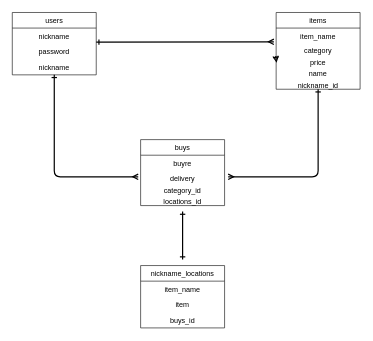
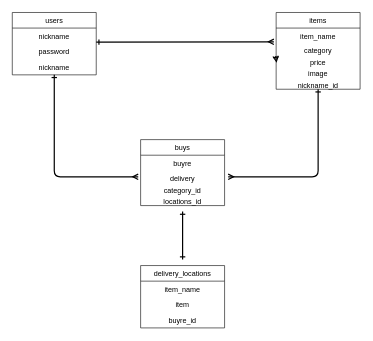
  <mxCell id="0" />
  <mxCell id="1" parent="0" />
  <mxCell id="2" style="edgeStyle=none;html=1;entryX=-0.027;entryY=0.954;entryDx=0;entryDy=0;fontFamily=Helvetica;strokeColor=default;endArrow=ERmany;endFill=0;strokeWidth=2;targetPerimeterSpacing=0;startArrow=ERone;startFill=0;entryPerimeter=0;" parent="1" target="10" edge="1"><mxGeometry relative="1" as="geometry"><mxPoint x="160" y="69.5" as="sourcePoint" /><mxPoint x="380" y="69.5" as="targetPoint" /><Array as="points" /></mxGeometry></mxCell>
  <mxCell id="3" style="edgeStyle=none;html=1;fontSize=20;startArrow=ERone;startFill=0;endArrow=ERmany;endFill=0;targetPerimeterSpacing=0;strokeColor=default;strokeWidth=2;" edge="1" parent="1" source="4"><mxGeometry relative="1" as="geometry"><mxPoint x="230" y="294" as="targetPoint" /><Array as="points"><mxPoint x="90" y="294" /></Array></mxGeometry></mxCell>
  <mxCell id="4" value="users" style="swimlane;fontStyle=0;childLayout=stackLayout;horizontal=1;startSize=26;fillColor=none;horizontalStack=0;resizeParent=1;resizeParentMax=0;resizeLast=0;collapsible=1;marginBottom=0;" vertex="1" parent="1"><mxGeometry x="20" y="20" width="140" height="104" as="geometry"><mxRectangle x="130" y="178" width="60" height="26" as="alternateBounds" /></mxGeometry></mxCell>
  <mxCell id="5" value="nickname" style="text;strokeColor=none;fillColor=none;align=center;verticalAlign=top;spacingLeft=4;spacingRight=4;overflow=hidden;rotatable=0;points=[[0,0.5],[1,0.5]];portConstraint=eastwest;" vertex="1" parent="4"><mxGeometry y="26" width="140" height="26" as="geometry" /></mxCell>
  <mxCell id="6" value="password" style="text;strokeColor=none;fillColor=none;align=center;verticalAlign=top;spacingLeft=4;spacingRight=4;overflow=hidden;rotatable=0;points=[[0,0.5],[1,0.5]];portConstraint=eastwest;" vertex="1" parent="4"><mxGeometry y="52" width="140" height="26" as="geometry" /></mxCell>
  <mxCell id="7" value="nickname" style="text;strokeColor=none;fillColor=none;align=center;verticalAlign=top;spacingLeft=4;spacingRight=4;overflow=hidden;rotatable=0;points=[[0,0.5],[1,0.5]];portConstraint=eastwest;" vertex="1" parent="4"><mxGeometry y="78" width="140" height="26" as="geometry" /></mxCell>
  <mxCell id="8" style="edgeStyle=none;html=1;fontSize=20;startArrow=ERone;startFill=0;endArrow=ERmany;endFill=0;targetPerimeterSpacing=0;strokeColor=default;strokeWidth=2;" edge="1" parent="1" source="9"><mxGeometry relative="1" as="geometry"><mxPoint x="380" y="294" as="targetPoint" /><Array as="points"><mxPoint x="530" y="294" /></Array></mxGeometry></mxCell>
  <mxCell id="9" value="items" style="swimlane;fontStyle=0;childLayout=stackLayout;horizontal=1;startSize=26;fillColor=none;horizontalStack=0;resizeParent=1;resizeParentMax=0;resizeLast=0;collapsible=1;marginBottom=0;align=center;" vertex="1" parent="1"><mxGeometry x="460" y="20" width="140" height="128" as="geometry" /></mxCell>
  <mxCell id="10" value="item_name" style="text;strokeColor=none;fillColor=none;align=center;verticalAlign=top;spacingLeft=4;spacingRight=4;overflow=hidden;rotatable=0;points=[[0,0.5],[1,0.5]];portConstraint=eastwest;" vertex="1" parent="9"><mxGeometry y="26" width="140" height="24" as="geometry" /></mxCell>
  <mxCell id="11" value="category" style="text;strokeColor=none;fillColor=none;align=center;verticalAlign=top;spacingLeft=4;spacingRight=4;overflow=hidden;rotatable=0;points=[[0,0.5],[1,0.5]];portConstraint=eastwest;" vertex="1" parent="9"><mxGeometry y="50" width="140" height="20" as="geometry" /></mxCell>
  <mxCell id="12" value="price" style="text;strokeColor=none;fillColor=none;align=center;verticalAlign=top;spacingLeft=4;spacingRight=4;overflow=hidden;rotatable=0;points=[[0,0.5],[1,0.5]];portConstraint=eastwest;" vertex="1" parent="9"><mxGeometry y="70" width="140" height="18" as="geometry" /></mxCell>
- <mxCell id="13" value="name" style="text;strokeColor=none;fillColor=none;align=center;verticalAlign=top;spacingLeft=4;spacingRight=4;overflow=hidden;rotatable=0;points=[[0,0.5],[1,0.5]];portConstraint=eastwest;" vertex="1" parent="9"><mxGeometry y="88" width="140" height="20" as="geometry" /></mxCell>
+ <mxCell id="13" value="image" style="text;strokeColor=none;fillColor=none;align=center;verticalAlign=top;spacingLeft=4;spacingRight=4;overflow=hidden;rotatable=0;points=[[0,0.5],[1,0.5]];portConstraint=eastwest;" vertex="1" parent="9"><mxGeometry y="88" width="140" height="20" as="geometry" /></mxCell>
  <mxCell id="14" value="nickname_id" style="text;strokeColor=none;fillColor=none;align=center;verticalAlign=top;spacingLeft=4;spacingRight=4;overflow=hidden;rotatable=0;points=[[0,0.5],[1,0.5]];portConstraint=eastwest;" vertex="1" parent="9"><mxGeometry y="108" width="140" height="20" as="geometry" /></mxCell>
  <mxCell id="15" style="edgeStyle=none;html=1;exitX=0;exitY=0.5;exitDx=0;exitDy=0;entryX=-0.006;entryY=0.156;entryDx=0;entryDy=0;entryPerimeter=0;fontSize=20;startArrow=ERone;startFill=0;endArrow=ERmany;endFill=0;targetPerimeterSpacing=0;strokeColor=default;strokeWidth=2;" edge="1" parent="9" source="12" target="12"><mxGeometry relative="1" as="geometry" /></mxCell>
  <mxCell id="16" style="edgeStyle=none;html=1;fontSize=20;startArrow=ERone;startFill=0;endArrow=ERone;endFill=0;targetPerimeterSpacing=0;strokeColor=default;strokeWidth=2;" edge="1" parent="1"><mxGeometry relative="1" as="geometry"><mxPoint x="304" y="432" as="targetPoint" /><mxPoint x="304" y="352" as="sourcePoint" /></mxGeometry></mxCell>
  <mxCell id="17" value="buys" style="swimlane;fontStyle=0;childLayout=stackLayout;horizontal=1;startSize=26;fillColor=none;horizontalStack=0;resizeParent=1;resizeParentMax=0;resizeLast=0;collapsible=1;marginBottom=0;align=center;" vertex="1" parent="1"><mxGeometry x="234" y="232" width="140" height="110" as="geometry" /></mxCell>
  <mxCell id="18" value="buyre" style="text;strokeColor=none;fillColor=none;align=center;verticalAlign=top;spacingLeft=4;spacingRight=4;overflow=hidden;rotatable=0;points=[[0,0.5],[1,0.5]];portConstraint=eastwest;" vertex="1" parent="17"><mxGeometry y="26" width="140" height="26" as="geometry" /></mxCell>
  <mxCell id="19" value="delivery" style="text;strokeColor=none;fillColor=none;align=center;verticalAlign=top;spacingLeft=4;spacingRight=4;overflow=hidden;rotatable=0;points=[[0,0.5],[1,0.5]];portConstraint=eastwest;" vertex="1" parent="17"><mxGeometry y="52" width="140" height="20" as="geometry" /></mxCell>
  <mxCell id="20" value="category_id" style="text;strokeColor=none;fillColor=none;align=center;verticalAlign=top;spacingLeft=4;spacingRight=4;overflow=hidden;rotatable=0;points=[[0,0.5],[1,0.5]];portConstraint=eastwest;" vertex="1" parent="17"><mxGeometry y="72" width="140" height="18" as="geometry" /></mxCell>
  <mxCell id="21" value="locations_id" style="text;strokeColor=none;fillColor=none;align=center;verticalAlign=top;spacingLeft=4;spacingRight=4;overflow=hidden;rotatable=0;points=[[0,0.5],[1,0.5]];portConstraint=eastwest;" vertex="1" parent="17"><mxGeometry y="90" width="140" height="20" as="geometry" /></mxCell>
- <mxCell id="22" value="nickname_locations" style="swimlane;fontStyle=0;childLayout=stackLayout;horizontal=1;startSize=26;fillColor=none;horizontalStack=0;resizeParent=1;resizeParentMax=0;resizeLast=0;collapsible=1;marginBottom=0;" vertex="1" parent="1"><mxGeometry x="234" y="442" width="140" height="104" as="geometry"><mxRectangle x="130" y="178" width="60" height="26" as="alternateBounds" /></mxGeometry></mxCell>
+ <mxCell id="22" value="delivery_locations" style="swimlane;fontStyle=0;childLayout=stackLayout;horizontal=1;startSize=26;fillColor=none;horizontalStack=0;resizeParent=1;resizeParentMax=0;resizeLast=0;collapsible=1;marginBottom=0;" vertex="1" parent="1"><mxGeometry x="234" y="442" width="140" height="104" as="geometry"><mxRectangle x="130" y="178" width="60" height="26" as="alternateBounds" /></mxGeometry></mxCell>
  <mxCell id="23" value="item_name" style="text;strokeColor=none;fillColor=none;align=center;verticalAlign=top;spacingLeft=4;spacingRight=4;overflow=hidden;rotatable=0;points=[[0,0.5],[1,0.5]];portConstraint=eastwest;" vertex="1" parent="22"><mxGeometry y="26" width="140" height="26" as="geometry" /></mxCell>
  <mxCell id="24" value="item" style="text;strokeColor=none;fillColor=none;align=center;verticalAlign=top;spacingLeft=4;spacingRight=4;overflow=hidden;rotatable=0;points=[[0,0.5],[1,0.5]];portConstraint=eastwest;" vertex="1" parent="22"><mxGeometry y="52" width="140" height="26" as="geometry" /></mxCell>
- <mxCell id="25" value="buys_id" style="text;strokeColor=none;fillColor=none;align=center;verticalAlign=top;spacingLeft=4;spacingRight=4;overflow=hidden;rotatable=0;points=[[0,0.5],[1,0.5]];portConstraint=eastwest;" vertex="1" parent="22"><mxGeometry y="78" width="140" height="26" as="geometry" /></mxCell>
+ <mxCell id="25" value="buyre_id" style="text;strokeColor=none;fillColor=none;align=center;verticalAlign=top;spacingLeft=4;spacingRight=4;overflow=hidden;rotatable=0;points=[[0,0.5],[1,0.5]];portConstraint=eastwest;" vertex="1" parent="22"><mxGeometry y="78" width="140" height="26" as="geometry" /></mxCell>
